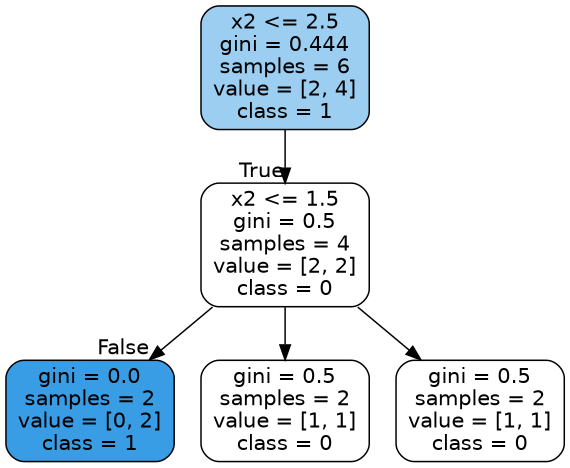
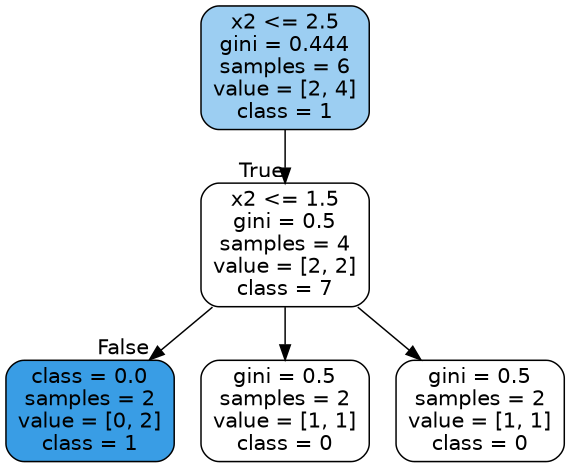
  digraph {
    node [color=black fillcolor="#ffffff" fontname=helvetica shape=box style="filled, rounded"]
    edge [fontname=helvetica]
    n1 [fillcolor="#9ccef2" label="x2 <= 2.5\ngini = 0.444\nsamples = 6\nvalue = [2, 4]\nclass = 1"]
-   n2 [label="x2 <= 1.5\ngini = 0.5\nsamples = 4\nvalue = [2, 2]\nclass = 0"]
-   n3 [fillcolor="#399de5" label="gini = 0.0\nsamples = 2\nvalue = [0, 2]\nclass = 1"]
+   n2 [label="x2 <= 1.5\ngini = 0.5\nsamples = 4\nvalue = [2, 2]\nclass = 7"]
+   n3 [fillcolor="#399de5" label="class = 0.0\nsamples = 2\nvalue = [0, 2]\nclass = 1"]
    n4 [label="gini = 0.5\nsamples = 2\nvalue = [1, 1]\nclass = 0"]
    n5 [label="gini = 0.5\nsamples = 2\nvalue = [1, 1]\nclass = 0"]
    n1 -> n2 [headlabel=True labelangle=45 labeldistance=2.5]
    n2 -> n3 [headlabel=False labelangle=-45 labeldistance=2.5]
    n2 -> n4
    n2 -> n5
  }
